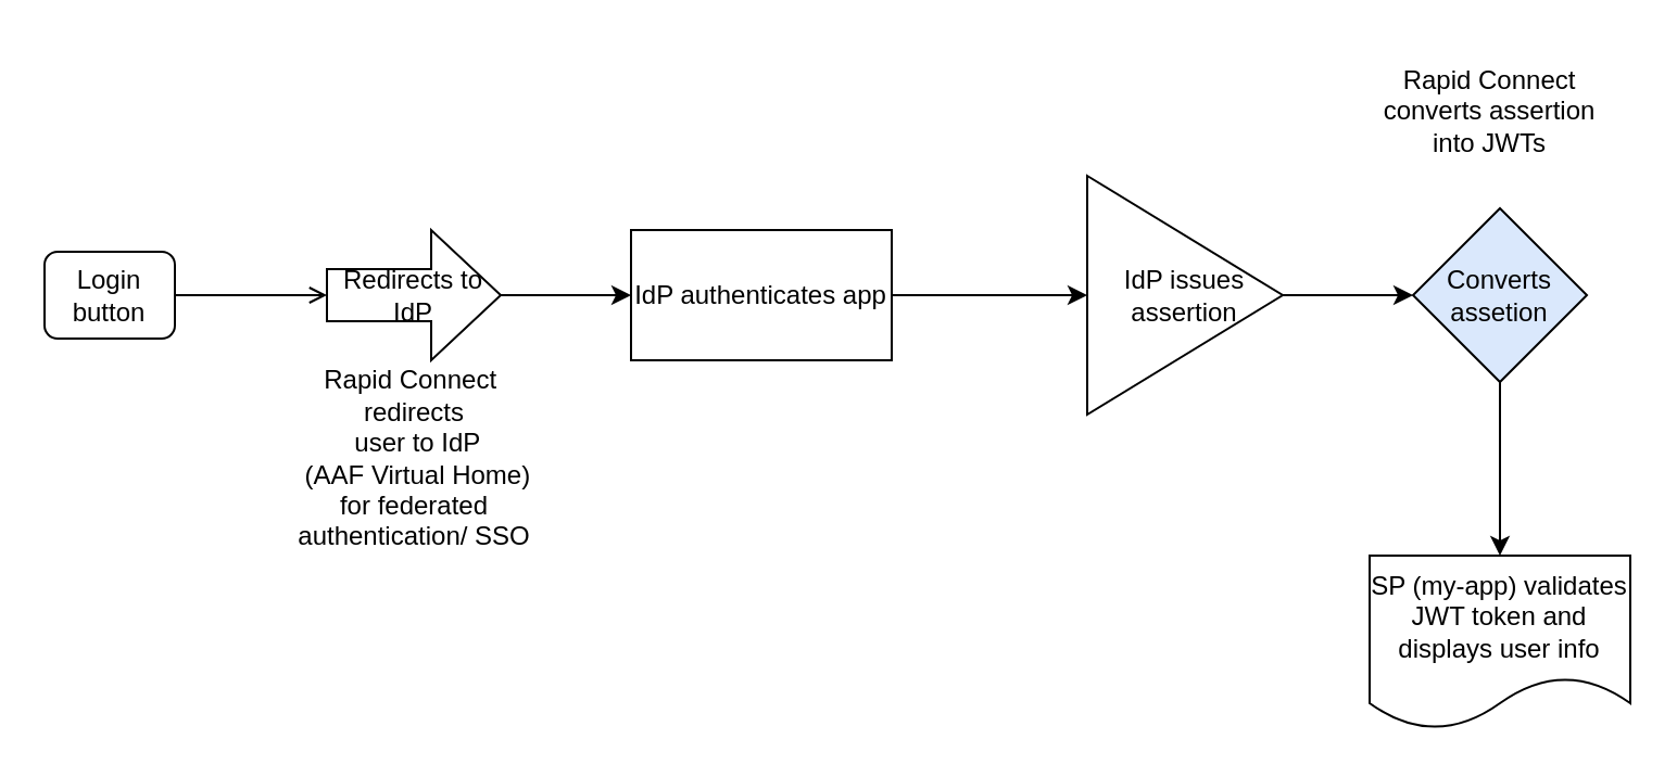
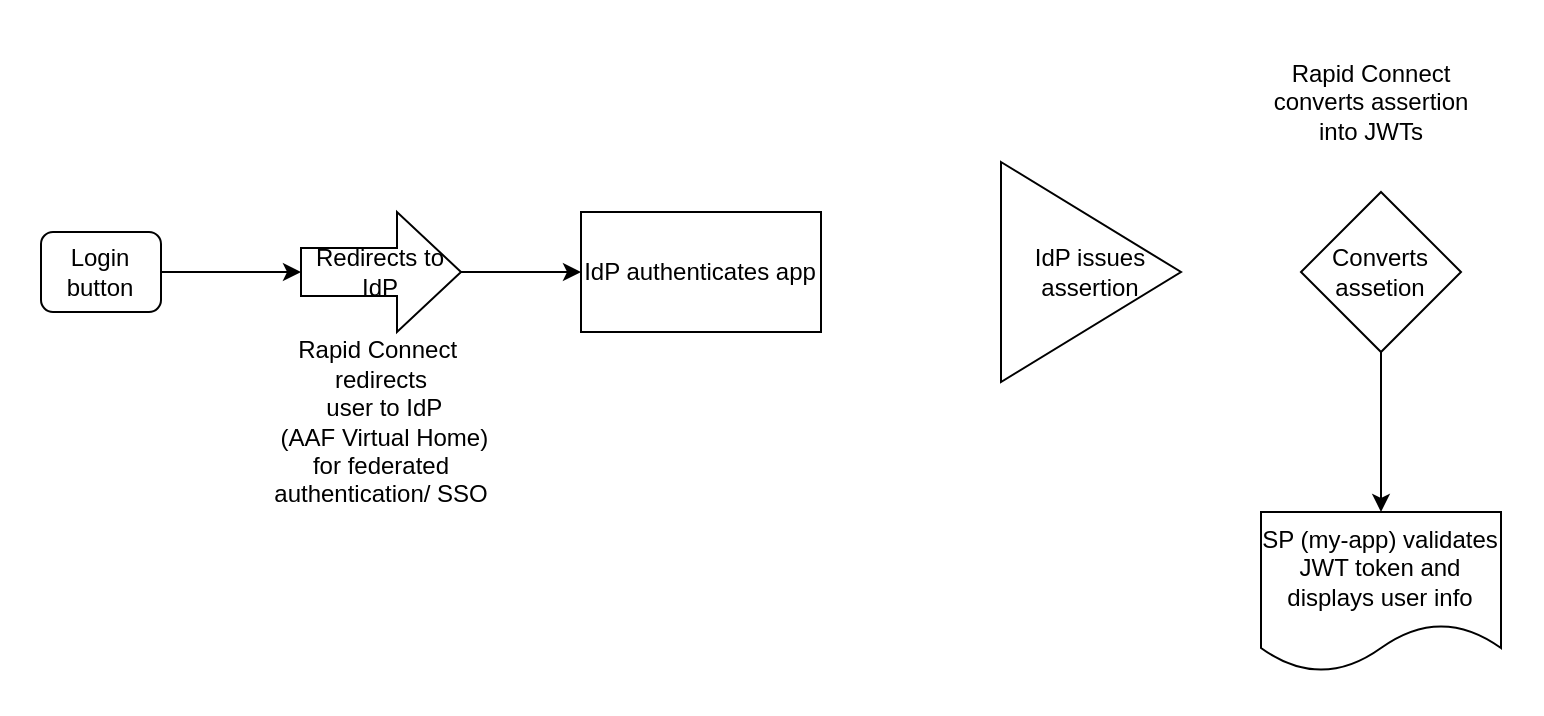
  <mxCell id="0" />
  <mxCell id="1" parent="0" />
- <mxCell id="2" value="" style="edgeStyle=orthogonalEdgeStyle;rounded=0;orthogonalLoop=1;jettySize=auto;html=1;endArrow=open;" edge="1" parent="1" source="3" target="5"><mxGeometry relative="1" as="geometry" /></mxCell>
+ <mxCell id="2" value="" style="edgeStyle=orthogonalEdgeStyle;rounded=0;orthogonalLoop=1;jettySize=auto;html=1;" edge="1" parent="1" source="3" target="5"><mxGeometry relative="1" as="geometry" /></mxCell>
  <mxCell id="3" value="Login button" style="whiteSpace=wrap;html=1;rounded=1;" vertex="1" parent="1"><mxGeometry x="20" y="115.5" width="60" height="40" as="geometry" /></mxCell>
  <mxCell id="4" value="" style="edgeStyle=orthogonalEdgeStyle;rounded=0;orthogonalLoop=1;jettySize=auto;html=1;" edge="1" parent="1" source="5" target="7"><mxGeometry relative="1" as="geometry" /></mxCell>
  <mxCell id="5" value="Redirects to IdP" style="shape=singleArrow;whiteSpace=wrap;html=1;arrowWidth=0.4;arrowSize=0.4;rounded=0;" vertex="1" parent="1"><mxGeometry x="150" y="105.5" width="80" height="60" as="geometry" /></mxCell>
- <mxCell id="6" value="" style="edgeStyle=orthogonalEdgeStyle;rounded=0;orthogonalLoop=1;jettySize=auto;html=1;" edge="1" parent="1" source="7" target="9"><mxGeometry relative="1" as="geometry" /></mxCell>
  <mxCell id="7" value="IdP authenticates app" style="rounded=0;whiteSpace=wrap;html=1;" vertex="1" parent="1"><mxGeometry x="290" y="105.5" width="120" height="60" as="geometry" /></mxCell>
- <mxCell id="8" value="" style="edgeStyle=orthogonalEdgeStyle;rounded=0;orthogonalLoop=1;jettySize=auto;html=1;" edge="1" parent="1" source="9" target="11"><mxGeometry relative="1" as="geometry" /></mxCell>
  <mxCell id="9" value="&lt;div&gt;IdP issues assertion&lt;/div&gt;" style="triangle;whiteSpace=wrap;html=1;rounded=0;" vertex="1" parent="1"><mxGeometry x="500" y="80.5" width="90" height="110" as="geometry" /></mxCell>
  <mxCell id="10" value="" style="edgeStyle=orthogonalEdgeStyle;rounded=0;orthogonalLoop=1;jettySize=auto;html=1;" edge="1" parent="1" source="11" target="14"><mxGeometry relative="1" as="geometry" /></mxCell>
- <mxCell id="11" value="Converts assetion" style="rhombus;whiteSpace=wrap;html=1;rounded=0;fillColor=#dae8fc;" vertex="1" parent="1"><mxGeometry x="650" y="95.5" width="80" height="80" as="geometry" /></mxCell>
+ <mxCell id="11" value="Converts assetion" style="rhombus;whiteSpace=wrap;html=1;rounded=0;" vertex="1" parent="1"><mxGeometry x="650" y="95.5" width="80" height="80" as="geometry" /></mxCell>
  <mxCell id="12" value="&lt;div&gt;Rapid Connect&amp;nbsp;&lt;/div&gt;&lt;div&gt;redirects&lt;/div&gt;&lt;div&gt;&amp;nbsp;user to IdP&lt;/div&gt;&lt;div&gt;&amp;nbsp;(AAF Virtual Home)&lt;/div&gt;&lt;div&gt;&amp;nbsp;for federated&amp;nbsp;&lt;/div&gt;&lt;div&gt;authentication/ SSO&lt;/div&gt;" style="text;html=1;align=center;verticalAlign=middle;resizable=0;points=[];autosize=1;strokeColor=none;fillColor=none;" vertex="1" parent="1"><mxGeometry x="125" y="160.5" width="130" height="100" as="geometry" /></mxCell>
  <mxCell id="13" value="&lt;div&gt;Rapid Connect&lt;/div&gt;&lt;div&gt;&amp;nbsp;converts assertion&amp;nbsp;&lt;/div&gt;&lt;div&gt;into JWTs&lt;/div&gt;" style="text;html=1;align=center;verticalAlign=middle;resizable=0;points=[];autosize=1;strokeColor=none;fillColor=none;" vertex="1" parent="1"><mxGeometry x="620" y="20.5" width="130" height="60" as="geometry" /></mxCell>
  <mxCell id="14" value="SP (my-app) validates JWT token and displays user info" style="shape=document;whiteSpace=wrap;html=1;boundedLbl=1;rounded=0;" vertex="1" parent="1"><mxGeometry x="630" y="255.5" width="120" height="80" as="geometry" /></mxCell>
